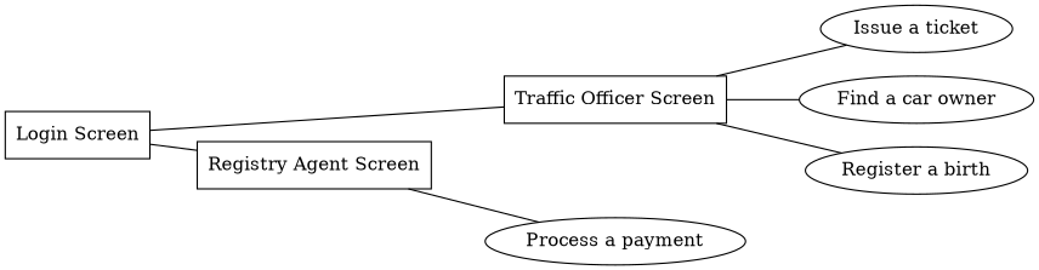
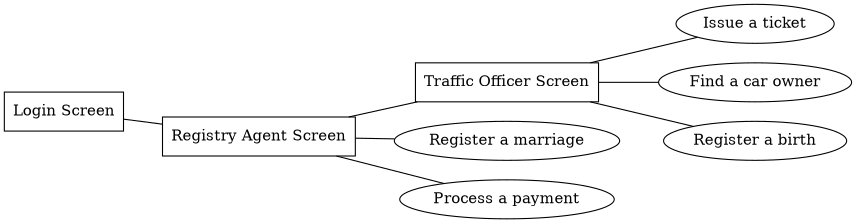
  graph {
    rankdir=LR
    n1 [label=<Login Screen> shape=rect]
    n2 [label=<Traffic Officer Screen> shape=rect]
    n3 [label=<Registry Agent Screen> shape=rect]
    n4 [label=<Issue a ticket>]
    n5 [label=<Find a car owner>]
    n6 [label=<Register a birth>]
+   n7 [label=<Register a marriage>]
    n8 [label=<Process a payment>]
-   n1 -- n2
+   n3 -- n2
    n1 -- n3
    n2 -- n4
    n2 -- n5
    n2 -- n6
+   n3 -- n7
    n3 -- n8
  }
